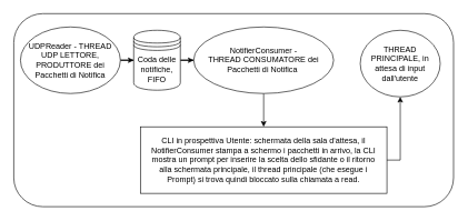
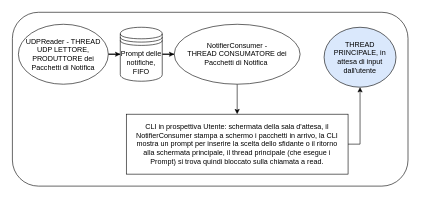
  <mxCell id="0" />
  <mxCell id="1" parent="0" />
  <mxCell id="2" value="" style="rounded=1;whiteSpace=wrap;html=1;" vertex="1" parent="1"><mxGeometry x="20" y="20" width="660" height="290" as="geometry" /></mxCell>
  <mxCell id="3" value="" style="edgeStyle=orthogonalEdgeStyle;rounded=0;orthogonalLoop=1;jettySize=auto;html=1;" edge="1" parent="1" source="4" target="11"><mxGeometry relative="1" as="geometry" /></mxCell>
  <mxCell id="4" value="UDPReader - THREAD UDP LETTORE, PRODUTTORE dei Pacchetti di Notifica" style="ellipse;whiteSpace=wrap;html=1;" vertex="1" parent="1"><mxGeometry x="30" y="40" width="150" height="100" as="geometry" /></mxCell>
- <mxCell id="5" value="THREAD PRINCIPALE, in attesa di input dall'utente" style="ellipse;whiteSpace=wrap;html=1;" vertex="1" parent="1"><mxGeometry x="540" y="45" width="120" height="100" as="geometry" /></mxCell>
+ <mxCell id="5" value="THREAD PRINCIPALE, in attesa di input dall'utente" style="ellipse;whiteSpace=wrap;html=1;fillColor=#dae8fc;" vertex="1" parent="1"><mxGeometry x="540" y="45" width="120" height="100" as="geometry" /></mxCell>
  <mxCell id="6" value="" style="edgeStyle=orthogonalEdgeStyle;rounded=0;orthogonalLoop=1;jettySize=auto;html=1;" edge="1" parent="1" source="7" target="9"><mxGeometry relative="1" as="geometry" /></mxCell>
  <mxCell id="7" value="NotifierConsumer -&lt;br&gt;THREAD CONSUMATORE dei Pacchetti di Notifica&amp;nbsp;" style="ellipse;whiteSpace=wrap;html=1;" vertex="1" parent="1"><mxGeometry x="290" y="40" width="210" height="100" as="geometry" /></mxCell>
  <mxCell id="8" value="" style="edgeStyle=orthogonalEdgeStyle;rounded=0;orthogonalLoop=1;jettySize=auto;html=1;entryX=0.5;entryY=1;entryDx=0;entryDy=0;" edge="1" parent="1" source="9" target="5"><mxGeometry relative="1" as="geometry"><mxPoint x="580" y="160" as="targetPoint" /><Array as="points"><mxPoint x="600" y="240" /></Array></mxGeometry></mxCell>
  <mxCell id="9" value="CLI in prospettiva Utente: schermata della sala d'attesa, il NotifierConsumer stampa a schermo i pacchetti in arrivo, la CLI mostra un prompt per inserire la scelta dello sfidante o il ritorno alla schermata principale, il thread principale (che esegue i Prompt) si trova quindi bloccato sulla chiamata a read." style="rounded=0;whiteSpace=wrap;html=1;spacingTop=-6;spacingBottom=-6;spacingLeft=0;spacing=8;" vertex="1" parent="1"><mxGeometry x="210" y="190" width="370" height="100" as="geometry" /></mxCell>
  <mxCell id="10" value="" style="edgeStyle=orthogonalEdgeStyle;rounded=0;orthogonalLoop=1;jettySize=auto;html=1;" edge="1" parent="1" source="11" target="7"><mxGeometry relative="1" as="geometry" /></mxCell>
- <mxCell id="11" value="Coda delle notifiche, FIFO" style="shape=datastore;whiteSpace=wrap;html=1;" vertex="1" parent="1"><mxGeometry x="200" y="45" width="70" height="90" as="geometry" /></mxCell>
+ <mxCell id="11" value="Prompt delle notifiche, FIFO" style="shape=datastore;whiteSpace=wrap;html=1;" vertex="1" parent="1"><mxGeometry x="200" y="45" width="70" height="90" as="geometry" /></mxCell>
